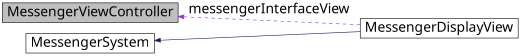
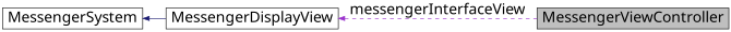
  digraph {
    rankdir=LR
    node [color=black fillcolor=white fontname="FreeSans.ttf" fontsize=24 shape=record style=filled]
    edge [dir=back fontname="FreeSans.ttf" fontsize=24 labelfontname="FreeSans.ttf" labelfontsize=24]
    n1 [fillcolor=grey75 fontcolor=black height=0.2 label=MessengerViewController width=0.4]
    n2 [height=0.2 label=MessengerSystem width=0.4]
    n3 [height=0.2 label=MessengerDisplayView width=0.4]
    n2 -> n3 [color=midnightblue style=solid]
-   n1 -> n3 [color=darkorchid3 label=messengerInterfaceView style=dashed]
+   n3 -> n1 [color=darkorchid3 label=messengerInterfaceView style=dashed]
  }
